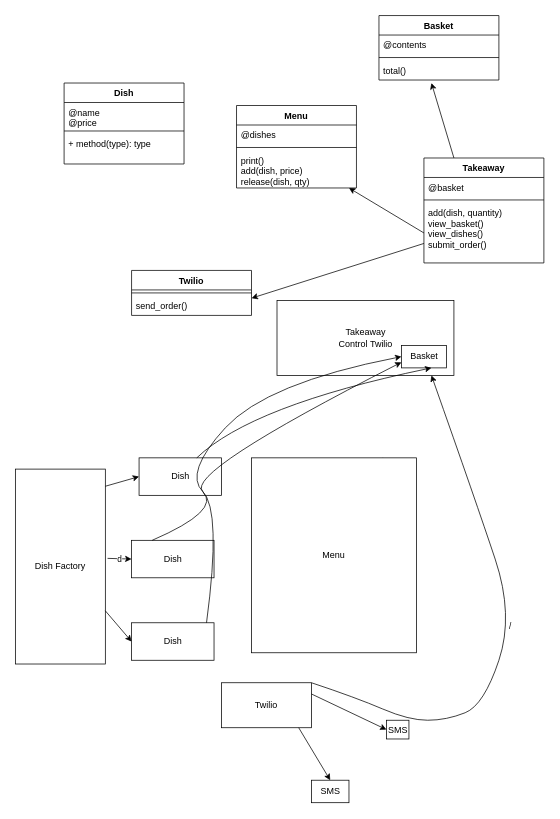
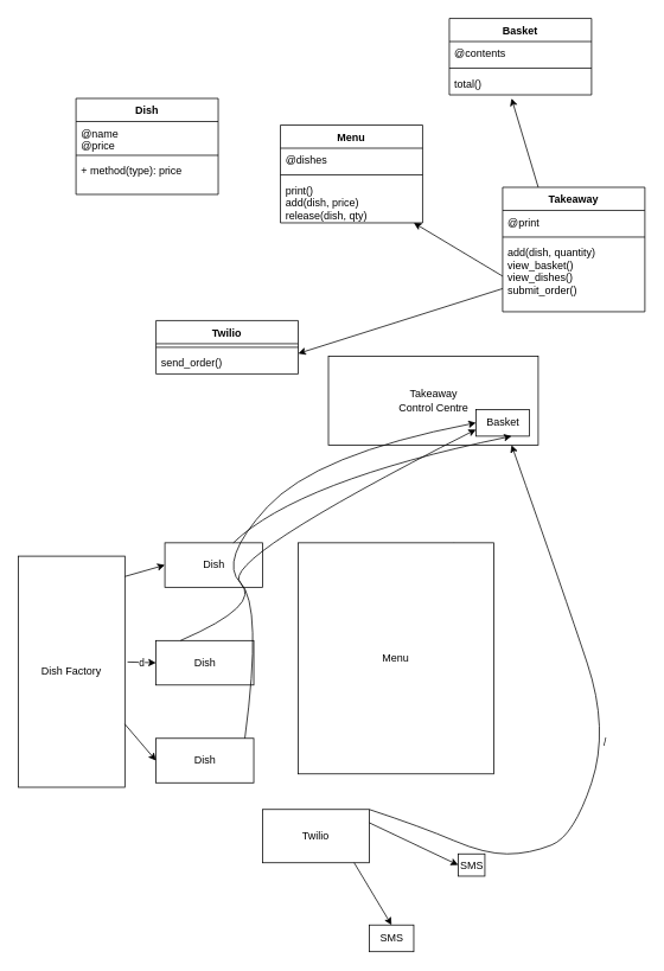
  <mxCell id="0" />
  <mxCell id="1" parent="0" />
  <mxCell id="2" value="Dish" style="swimlane;fontStyle=1;align=center;verticalAlign=top;childLayout=stackLayout;horizontal=1;startSize=26;horizontalStack=0;resizeParent=1;resizeParentMax=0;resizeLast=0;collapsible=1;marginBottom=0;" vertex="1" parent="1"><mxGeometry x="85" y="110" width="160" height="108" as="geometry" /></mxCell>
  <mxCell id="3" value="@name&#10;@price" style="text;strokeColor=none;fillColor=none;align=left;verticalAlign=top;spacingLeft=4;spacingRight=4;overflow=hidden;rotatable=0;points=[[0,0.5],[1,0.5]];portConstraint=eastwest;" vertex="1" parent="2"><mxGeometry y="26" width="160" height="34" as="geometry" /></mxCell>
  <mxCell id="4" value="" style="line;strokeWidth=1;fillColor=none;align=left;verticalAlign=middle;spacingTop=-1;spacingLeft=3;spacingRight=3;rotatable=0;labelPosition=right;points=[];portConstraint=eastwest;" vertex="1" parent="2"><mxGeometry y="60" width="160" height="8" as="geometry" /></mxCell>
- <mxCell id="5" value="+ method(type): type" style="text;strokeColor=none;fillColor=none;align=left;verticalAlign=top;spacingLeft=4;spacingRight=4;overflow=hidden;rotatable=0;points=[[0,0.5],[1,0.5]];portConstraint=eastwest;" vertex="1" parent="2"><mxGeometry y="68" width="160" height="40" as="geometry" /></mxCell>
+ <mxCell id="5" value="+ method(type): price" style="text;strokeColor=none;fillColor=none;align=left;verticalAlign=top;spacingLeft=4;spacingRight=4;overflow=hidden;rotatable=0;points=[[0,0.5],[1,0.5]];portConstraint=eastwest;" vertex="1" parent="2"><mxGeometry y="68" width="160" height="40" as="geometry" /></mxCell>
  <mxCell id="6" value="Menu" style="swimlane;fontStyle=1;align=center;verticalAlign=top;childLayout=stackLayout;horizontal=1;startSize=26;horizontalStack=0;resizeParent=1;resizeParentMax=0;resizeLast=0;collapsible=1;marginBottom=0;" vertex="1" parent="1"><mxGeometry x="315" y="140" width="160" height="110" as="geometry" /></mxCell>
  <mxCell id="7" value="@dishes" style="text;strokeColor=none;fillColor=none;align=left;verticalAlign=top;spacingLeft=4;spacingRight=4;overflow=hidden;rotatable=0;points=[[0,0.5],[1,0.5]];portConstraint=eastwest;" vertex="1" parent="6"><mxGeometry y="26" width="160" height="26" as="geometry" /></mxCell>
  <mxCell id="8" value="" style="line;strokeWidth=1;fillColor=none;align=left;verticalAlign=middle;spacingTop=-1;spacingLeft=3;spacingRight=3;rotatable=0;labelPosition=right;points=[];portConstraint=eastwest;" vertex="1" parent="6"><mxGeometry y="52" width="160" height="8" as="geometry" /></mxCell>
  <mxCell id="9" value="print()&#10;add(dish, price)&#10;release(dish, qty)" style="text;strokeColor=none;fillColor=none;align=left;verticalAlign=top;spacingLeft=4;spacingRight=4;overflow=hidden;rotatable=0;points=[[0,0.5],[1,0.5]];portConstraint=eastwest;" vertex="1" parent="6"><mxGeometry y="60" width="160" height="50" as="geometry" /></mxCell>
  <mxCell id="10" value="Takeaway" style="swimlane;fontStyle=1;align=center;verticalAlign=top;childLayout=stackLayout;horizontal=1;startSize=26;horizontalStack=0;resizeParent=1;resizeParentMax=0;resizeLast=0;collapsible=1;marginBottom=0;" vertex="1" parent="1"><mxGeometry x="565" y="210" width="160" height="140" as="geometry" /></mxCell>
- <mxCell id="11" value="@basket" style="text;strokeColor=none;fillColor=none;align=left;verticalAlign=top;spacingLeft=4;spacingRight=4;overflow=hidden;rotatable=0;points=[[0,0.5],[1,0.5]];portConstraint=eastwest;" vertex="1" parent="10"><mxGeometry y="26" width="160" height="26" as="geometry" /></mxCell>
+ <mxCell id="11" value="@print" style="text;strokeColor=none;fillColor=none;align=left;verticalAlign=top;spacingLeft=4;spacingRight=4;overflow=hidden;rotatable=0;points=[[0,0.5],[1,0.5]];portConstraint=eastwest;" vertex="1" parent="10"><mxGeometry y="26" width="160" height="26" as="geometry" /></mxCell>
  <mxCell id="12" value="" style="line;strokeWidth=1;fillColor=none;align=left;verticalAlign=middle;spacingTop=-1;spacingLeft=3;spacingRight=3;rotatable=0;labelPosition=right;points=[];portConstraint=eastwest;" vertex="1" parent="10"><mxGeometry y="52" width="160" height="8" as="geometry" /></mxCell>
  <mxCell id="13" value="add(dish, quantity)&#10;view_basket()&#10;view_dishes()&#10;submit_order()&#10;" style="text;strokeColor=none;fillColor=none;align=left;verticalAlign=top;spacingLeft=4;spacingRight=4;overflow=hidden;rotatable=0;points=[[0,0.5],[1,0.5]];portConstraint=eastwest;" vertex="1" parent="10"><mxGeometry y="60" width="160" height="80" as="geometry" /></mxCell>
  <mxCell id="14" value="Twilio" style="swimlane;fontStyle=1;align=center;verticalAlign=top;childLayout=stackLayout;horizontal=1;startSize=26;horizontalStack=0;resizeParent=1;resizeParentMax=0;resizeLast=0;collapsible=1;marginBottom=0;" vertex="1" parent="1"><mxGeometry x="175" y="360" width="160" height="60" as="geometry" /></mxCell>
  <mxCell id="15" value="" style="line;strokeWidth=1;fillColor=none;align=left;verticalAlign=middle;spacingTop=-1;spacingLeft=3;spacingRight=3;rotatable=0;labelPosition=right;points=[];portConstraint=eastwest;" vertex="1" parent="14"><mxGeometry y="26" width="160" height="8" as="geometry" /></mxCell>
  <mxCell id="16" value="send_order()" style="text;strokeColor=none;fillColor=none;align=left;verticalAlign=top;spacingLeft=4;spacingRight=4;overflow=hidden;rotatable=0;points=[[0,0.5],[1,0.5]];portConstraint=eastwest;" vertex="1" parent="14"><mxGeometry y="34" width="160" height="26" as="geometry" /></mxCell>
  <mxCell id="17" value="Basket" style="swimlane;fontStyle=1;align=center;verticalAlign=top;childLayout=stackLayout;horizontal=1;startSize=26;horizontalStack=0;resizeParent=1;resizeParentMax=0;resizeLast=0;collapsible=1;marginBottom=0;" vertex="1" parent="1"><mxGeometry x="505" y="20" width="160" height="86" as="geometry" /></mxCell>
  <mxCell id="18" value="@contents" style="text;strokeColor=none;fillColor=none;align=left;verticalAlign=top;spacingLeft=4;spacingRight=4;overflow=hidden;rotatable=0;points=[[0,0.5],[1,0.5]];portConstraint=eastwest;" vertex="1" parent="17"><mxGeometry y="26" width="160" height="26" as="geometry" /></mxCell>
  <mxCell id="19" value="" style="line;strokeWidth=1;fillColor=none;align=left;verticalAlign=middle;spacingTop=-1;spacingLeft=3;spacingRight=3;rotatable=0;labelPosition=right;points=[];portConstraint=eastwest;" vertex="1" parent="17"><mxGeometry y="52" width="160" height="8" as="geometry" /></mxCell>
  <mxCell id="20" value="total()" style="text;strokeColor=none;fillColor=none;align=left;verticalAlign=top;spacingLeft=4;spacingRight=4;overflow=hidden;rotatable=0;points=[[0,0.5],[1,0.5]];portConstraint=eastwest;" vertex="1" parent="17"><mxGeometry y="60" width="160" height="26" as="geometry" /></mxCell>
  <mxCell id="21" value="" style="endArrow=classic;html=1;exitX=0.25;exitY=0;exitDx=0;exitDy=0;" edge="1" parent="1" source="10"><mxGeometry width="50" height="50" relative="1" as="geometry"><mxPoint x="395" y="340" as="sourcePoint" /><mxPoint x="575" y="110" as="targetPoint" /></mxGeometry></mxCell>
  <mxCell id="22" value="" style="endArrow=classic;html=1;exitX=0;exitY=0.5;exitDx=0;exitDy=0;" edge="1" parent="1" source="13"><mxGeometry width="50" height="50" relative="1" as="geometry"><mxPoint x="395" y="340" as="sourcePoint" /><mxPoint x="465" y="250" as="targetPoint" /></mxGeometry></mxCell>
  <mxCell id="23" value="" style="endArrow=classic;html=1;exitX=0;exitY=0.675;exitDx=0;exitDy=0;exitPerimeter=0;entryX=1;entryY=0.115;entryDx=0;entryDy=0;entryPerimeter=0;" edge="1" parent="1" source="13" target="16"><mxGeometry width="50" height="50" relative="1" as="geometry"><mxPoint x="395" y="340" as="sourcePoint" /><mxPoint x="445" y="290" as="targetPoint" /></mxGeometry></mxCell>
  <mxCell id="24" value="Dish" style="html=1;" vertex="1" parent="1"><mxGeometry x="175" y="830" width="110" height="50" as="geometry" /></mxCell>
  <mxCell id="25" value="Dish" style="html=1;" vertex="1" parent="1"><mxGeometry x="175" y="720" width="110" height="50" as="geometry" /></mxCell>
  <mxCell id="26" value="Dish" style="html=1;" vertex="1" parent="1"><mxGeometry x="185" y="610" width="110" height="50" as="geometry" /></mxCell>
- <mxCell id="27" value="Takeaway&lt;br&gt;Control Twilio" style="html=1;" vertex="1" parent="1"><mxGeometry x="369" y="400" width="236" height="100" as="geometry" /></mxCell>
+ <mxCell id="27" value="Takeaway&lt;br&gt;Control Centre" style="html=1;" vertex="1" parent="1"><mxGeometry x="369" y="400" width="236" height="100" as="geometry" /></mxCell>
  <mxCell id="28" value="Basket" style="html=1;" vertex="1" parent="1"><mxGeometry x="535" y="460" width="60" height="30" as="geometry" /></mxCell>
  <mxCell id="29" value="Dish Factory" style="rounded=0;whiteSpace=wrap;html=1;" vertex="1" parent="1"><mxGeometry x="20" y="625" width="120" height="260" as="geometry" /></mxCell>
  <mxCell id="30" value="" style="curved=1;endArrow=classic;html=1;exitX=0.25;exitY=0;exitDx=0;exitDy=0;entryX=0;entryY=0.75;entryDx=0;entryDy=0;" edge="1" parent="1" source="25" target="28"><mxGeometry width="50" height="50" relative="1" as="geometry"><mxPoint x="245" y="680" as="sourcePoint" /><mxPoint x="575" y="530" as="targetPoint" /><Array as="points"><mxPoint x="295" y="680" /><mxPoint x="245" y="630" /></Array></mxGeometry></mxCell>
  <mxCell id="31" value="" style="curved=1;endArrow=classic;html=1;exitX=0.909;exitY=0;exitDx=0;exitDy=0;exitPerimeter=0;entryX=0;entryY=0.5;entryDx=0;entryDy=0;" edge="1" parent="1" source="24" target="28"><mxGeometry width="50" height="50" relative="1" as="geometry"><mxPoint x="245" y="680" as="sourcePoint" /><mxPoint x="585" y="510" as="targetPoint" /><Array as="points"><mxPoint x="295" y="680" /><mxPoint x="245" y="630" /><mxPoint x="355" y="510" /></Array></mxGeometry></mxCell>
  <mxCell id="32" value="" style="curved=1;endArrow=classic;html=1;startArrow=none;" edge="1" parent="1" source="33"><mxGeometry width="50" height="50" relative="1" as="geometry"><mxPoint x="465" y="750" as="sourcePoint" /><mxPoint x="515" y="700" as="targetPoint" /><Array as="points"><mxPoint x="465" y="700" /></Array></mxGeometry></mxCell>
  <mxCell id="33" value="Menu" style="whiteSpace=wrap;html=1;" vertex="1" parent="1"><mxGeometry x="335" y="610" width="220" height="260" as="geometry" /></mxCell>
  <mxCell id="34" value="" style="curved=1;endArrow=classic;html=1;exitX=0.7;exitY=0;exitDx=0;exitDy=0;exitPerimeter=0;" edge="1" parent="1" source="26" target="28"><mxGeometry width="50" height="50" relative="1" as="geometry"><mxPoint x="265" y="600" as="sourcePoint" /><mxPoint x="575" y="560" as="targetPoint" /><Array as="points"><mxPoint x="335" y="540" /><mxPoint x="575" y="490" /></Array></mxGeometry></mxCell>
  <mxCell id="35" value="Twilio" style="rounded=0;whiteSpace=wrap;html=1;" vertex="1" parent="1"><mxGeometry x="295" y="910" width="120" height="60" as="geometry" /></mxCell>
  <mxCell id="36" value="" style="endArrow=classic;html=1;exitX=1;exitY=0.088;exitDx=0;exitDy=0;exitPerimeter=0;entryX=0;entryY=0.5;entryDx=0;entryDy=0;" edge="1" parent="1" source="29" target="26"><mxGeometry width="50" height="50" relative="1" as="geometry"><mxPoint x="335" y="750" as="sourcePoint" /><mxPoint x="385" y="700" as="targetPoint" /></mxGeometry></mxCell>
  <mxCell id="37" value="d" style="endArrow=classic;html=1;exitX=1.025;exitY=0.458;exitDx=0;exitDy=0;exitPerimeter=0;entryX=0;entryY=0.5;entryDx=0;entryDy=0;" edge="1" parent="1" source="29" target="25"><mxGeometry width="50" height="50" relative="1" as="geometry"><mxPoint x="335" y="750" as="sourcePoint" /><mxPoint x="385" y="700" as="targetPoint" /></mxGeometry></mxCell>
  <mxCell id="38" value="" style="endArrow=classic;html=1;exitX=1;exitY=0.727;exitDx=0;exitDy=0;exitPerimeter=0;entryX=0;entryY=0.5;entryDx=0;entryDy=0;" edge="1" parent="1" source="29" target="24"><mxGeometry width="50" height="50" relative="1" as="geometry"><mxPoint x="335" y="750" as="sourcePoint" /><mxPoint x="385" y="700" as="targetPoint" /></mxGeometry></mxCell>
  <mxCell id="39" value="SMS" style="html=1;" vertex="1" parent="1"><mxGeometry x="515" y="960" width="30" height="25" as="geometry" /></mxCell>
  <mxCell id="40" value="SMS" style="html=1;" vertex="1" parent="1"><mxGeometry x="415" y="1040" width="50" height="30" as="geometry" /></mxCell>
  <mxCell id="41" value="" style="endArrow=classic;html=1;exitX=1;exitY=0.25;exitDx=0;exitDy=0;entryX=0;entryY=0.5;entryDx=0;entryDy=0;" edge="1" parent="1" source="35" target="39"><mxGeometry width="50" height="50" relative="1" as="geometry"><mxPoint x="335" y="870" as="sourcePoint" /><mxPoint x="385" y="820" as="targetPoint" /></mxGeometry></mxCell>
  <mxCell id="42" value="" style="endArrow=classic;html=1;exitX=0.858;exitY=1;exitDx=0;exitDy=0;exitPerimeter=0;entryX=0.5;entryY=0;entryDx=0;entryDy=0;" edge="1" parent="1" source="35" target="40"><mxGeometry width="50" height="50" relative="1" as="geometry"><mxPoint x="335" y="870" as="sourcePoint" /><mxPoint x="385" y="820" as="targetPoint" /></mxGeometry></mxCell>
  <mxCell id="43" value="/" style="curved=1;endArrow=classic;html=1;exitX=1;exitY=0;exitDx=0;exitDy=0;" edge="1" parent="1" source="35"><mxGeometry width="50" height="50" relative="1" as="geometry"><mxPoint x="325" y="710" as="sourcePoint" /><mxPoint x="575" y="500" as="targetPoint" /><Array as="points"><mxPoint x="475" y="930" /><mxPoint x="545" y="960" /><mxPoint x="595" y="960" /><mxPoint x="645" y="940" /><mxPoint x="685" y="820" /><mxPoint x="635" y="670" /></Array></mxGeometry></mxCell>
